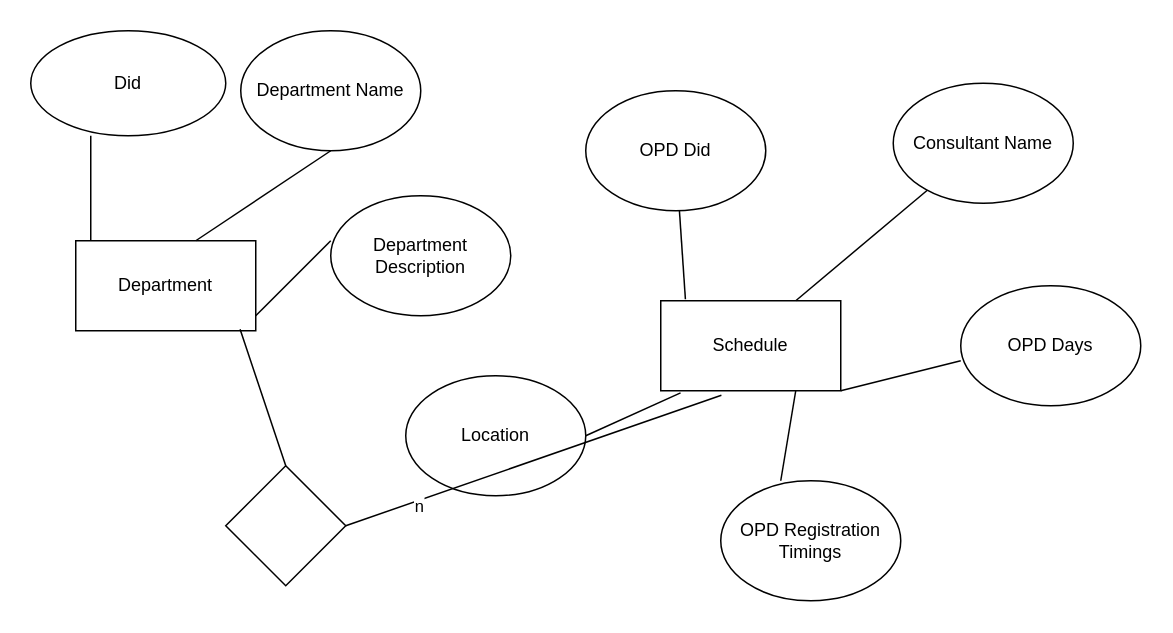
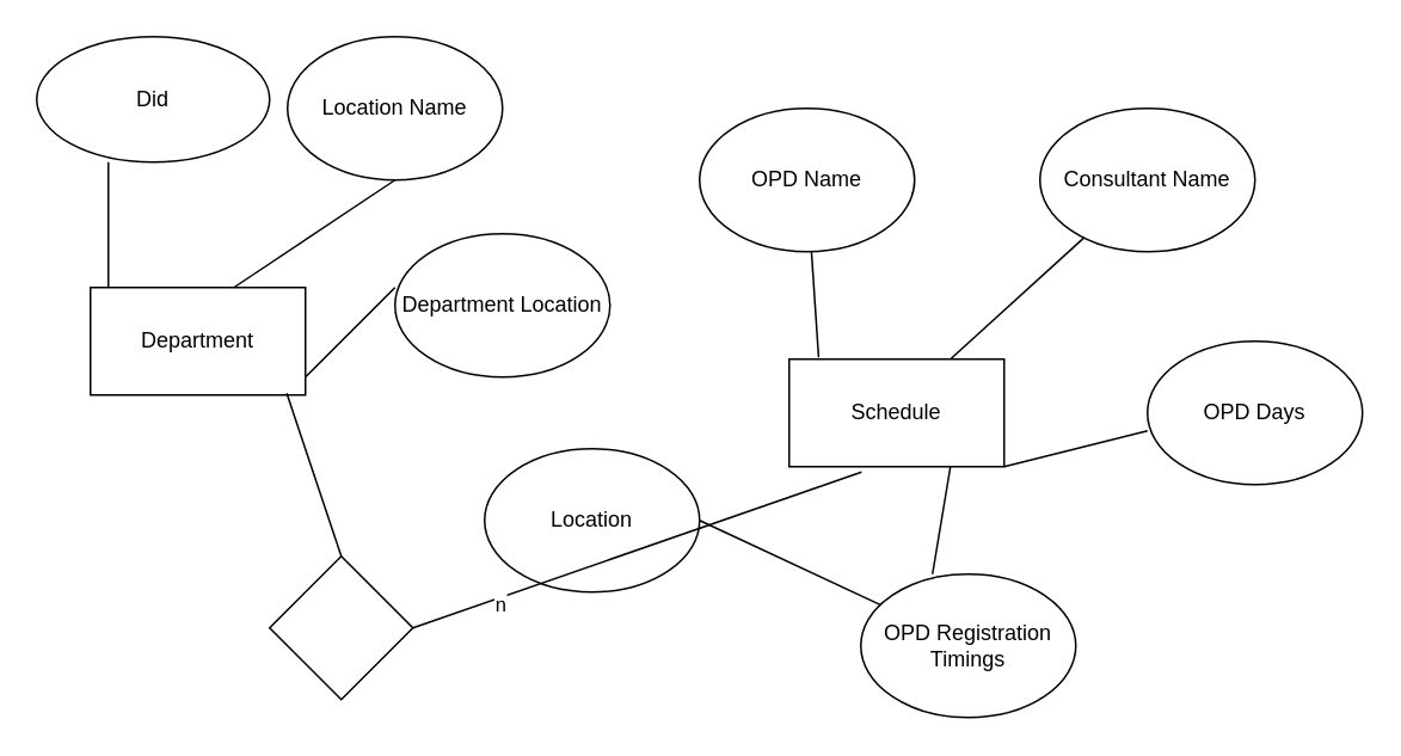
  <mxCell id="0" />
  <mxCell id="1" parent="0" />
  <mxCell id="2" value="Department" style="rounded=0;whiteSpace=wrap;html=1;" vertex="1" parent="1"><mxGeometry x="50" y="160" width="120" height="60" as="geometry" /></mxCell>
  <mxCell id="3" value="" style="endArrow=none;html=1;rounded=0;" edge="1" parent="1"><mxGeometry width="50" height="50" relative="1" as="geometry"><mxPoint x="60" y="160" as="sourcePoint" /><mxPoint x="60" y="90" as="targetPoint" /></mxGeometry></mxCell>
  <mxCell id="4" value="Did" style="ellipse;whiteSpace=wrap;html=1;" vertex="1" parent="1"><mxGeometry x="20" y="20" width="130" height="70" as="geometry" /></mxCell>
  <mxCell id="5" value="" style="endArrow=none;html=1;rounded=0;entryX=0.5;entryY=1;entryDx=0;entryDy=0;" edge="1" parent="1" target="6"><mxGeometry width="50" height="50" relative="1" as="geometry"><mxPoint x="130" y="160" as="sourcePoint" /><mxPoint x="180" y="110" as="targetPoint" /></mxGeometry></mxCell>
- <mxCell id="6" value="Department Name" style="ellipse;whiteSpace=wrap;html=1;" vertex="1" parent="1"><mxGeometry x="160" y="20" width="120" height="80" as="geometry" /></mxCell>
+ <mxCell id="6" value="Location Name" style="ellipse;whiteSpace=wrap;html=1;" vertex="1" parent="1"><mxGeometry x="160" y="20" width="120" height="80" as="geometry" /></mxCell>
  <mxCell id="7" value="" style="endArrow=none;html=1;rounded=0;" edge="1" parent="1"><mxGeometry width="50" height="50" relative="1" as="geometry"><mxPoint x="170" y="210" as="sourcePoint" /><mxPoint x="220" y="160" as="targetPoint" /></mxGeometry></mxCell>
- <mxCell id="8" value="Department Description" style="ellipse;whiteSpace=wrap;html=1;" vertex="1" parent="1"><mxGeometry x="220" y="130" width="120" height="80" as="geometry" /></mxCell>
- <mxCell id="9" value="OPD Did" style="ellipse;whiteSpace=wrap;html=1;" vertex="1" parent="1"><mxGeometry x="390" y="60" width="120" height="80" as="geometry" /></mxCell>
+ <mxCell id="8" value="Department Location" style="ellipse;whiteSpace=wrap;html=1;" vertex="1" parent="1"><mxGeometry x="220" y="130" width="120" height="80" as="geometry" /></mxCell>
+ <mxCell id="9" value="OPD Name" style="ellipse;whiteSpace=wrap;html=1;" vertex="1" parent="1"><mxGeometry x="390" y="60" width="120" height="80" as="geometry" /></mxCell>
  <mxCell id="10" value="Schedule" style="rounded=0;whiteSpace=wrap;html=1;" vertex="1" parent="1"><mxGeometry x="440" y="200" width="120" height="60" as="geometry" /></mxCell>
- <mxCell id="11" value="Consultant Name" style="ellipse;whiteSpace=wrap;html=1;" vertex="1" parent="1"><mxGeometry x="595" y="55" width="120" height="80" as="geometry" /></mxCell>
+ <mxCell id="11" value="Consultant Name" style="ellipse;whiteSpace=wrap;html=1;" vertex="1" parent="1"><mxGeometry x="580" y="60" width="120" height="80" as="geometry" /></mxCell>
  <mxCell id="12" value="OPD Days" style="ellipse;whiteSpace=wrap;html=1;" vertex="1" parent="1"><mxGeometry x="640" y="190" width="120" height="80" as="geometry" /></mxCell>
  <mxCell id="13" value="Location" style="ellipse;whiteSpace=wrap;html=1;" vertex="1" parent="1"><mxGeometry x="270" y="250" width="120" height="80" as="geometry" /></mxCell>
- <mxCell id="14" value="" style="endArrow=none;html=1;rounded=0;exitX=1;exitY=0.5;exitDx=0;exitDy=0;entryX=0.11;entryY=1.023;entryDx=0;entryDy=0;entryPerimeter=0;" edge="1" parent="1" source="13" target="10"><mxGeometry width="50" height="50" relative="1" as="geometry"><mxPoint x="390" y="320" as="sourcePoint" /><mxPoint x="440" y="270" as="targetPoint" /></mxGeometry></mxCell>
+ <mxCell id="14" value="" style="endArrow=none;html=1;rounded=0;exitX=1;exitY=0.5;exitDx=0;exitDy=0;" edge="1" parent="1" source="13" target="19"><mxGeometry width="50" height="50" relative="1" as="geometry"><mxPoint x="390" y="320" as="sourcePoint" /><mxPoint x="440" y="270" as="targetPoint" /></mxGeometry></mxCell>
  <mxCell id="15" value="" style="endArrow=none;html=1;rounded=0;entryX=0.137;entryY=-0.017;entryDx=0;entryDy=0;entryPerimeter=0;" edge="1" parent="1" source="9" target="10"><mxGeometry width="50" height="50" relative="1" as="geometry"><mxPoint x="450" y="190" as="sourcePoint" /><mxPoint x="450" y="210.711" as="targetPoint" /></mxGeometry></mxCell>
  <mxCell id="16" value="" style="endArrow=none;html=1;rounded=0;" edge="1" parent="1" target="11"><mxGeometry width="50" height="50" relative="1" as="geometry"><mxPoint x="530" y="200" as="sourcePoint" /><mxPoint x="580" y="150" as="targetPoint" /></mxGeometry></mxCell>
  <mxCell id="17" value="" style="endArrow=none;html=1;rounded=0;" edge="1" parent="1"><mxGeometry width="50" height="50" relative="1" as="geometry"><mxPoint x="560" y="260" as="sourcePoint" /><mxPoint x="640" y="240" as="targetPoint" /></mxGeometry></mxCell>
  <mxCell id="18" value="" style="endArrow=none;html=1;rounded=0;" edge="1" parent="1"><mxGeometry width="50" height="50" relative="1" as="geometry"><mxPoint x="520" y="320" as="sourcePoint" /><mxPoint x="530" y="260" as="targetPoint" /></mxGeometry></mxCell>
  <mxCell id="19" value="OPD Registration Timings" style="ellipse;whiteSpace=wrap;html=1;" vertex="1" parent="1"><mxGeometry x="480" y="320" width="120" height="80" as="geometry" /></mxCell>
  <mxCell id="20" value="" style="rhombus;whiteSpace=wrap;html=1;" vertex="1" parent="1"><mxGeometry x="150" y="310" width="80" height="80" as="geometry" /></mxCell>
  <mxCell id="21" value="" style="endArrow=none;html=1;rounded=0;entryX=0.913;entryY=0.983;entryDx=0;entryDy=0;entryPerimeter=0;exitX=0.5;exitY=0;exitDx=0;exitDy=0;" edge="1" parent="1" source="20" target="2"><mxGeometry width="50" height="50" relative="1" as="geometry"><mxPoint x="190" y="300" as="sourcePoint" /><mxPoint x="200" y="220" as="targetPoint" /></mxGeometry></mxCell>
  <mxCell id="22" value="" style="endArrow=none;html=1;rounded=0;exitX=1;exitY=0.5;exitDx=0;exitDy=0;entryX=0.337;entryY=1.05;entryDx=0;entryDy=0;entryPerimeter=0;" edge="1" parent="1" source="20" target="10"><mxGeometry width="50" height="50" relative="1" as="geometry"><mxPoint x="230" y="370" as="sourcePoint" /><mxPoint x="280" y="320" as="targetPoint" /></mxGeometry></mxCell>
  <mxCell id="23" value="n" style="edgeLabel;html=1;align=center;verticalAlign=middle;resizable=0;points=[];" vertex="1" connectable="0" parent="22"><mxGeometry x="-0.625" y="-3" relative="1" as="geometry"><mxPoint as="offset" /></mxGeometry></mxCell>
